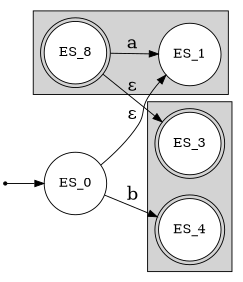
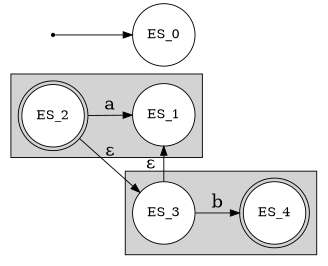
  digraph {
    rankdir=LR
    node [fillcolor=white shape=circle style=filled]
    edge [fontsize="20pt"]
    ES_1
-   ES_2 [shape=doublecircle label=ES_8]
-   ES_3 [shape=doublecircle]
+   ES_2 [shape=doublecircle]
+   ES_3
    ES_4 [shape=doublecircle]
    ES_0 [fillcolor="" style=""]
    start [shape=point fillcolor="" style=""]
    subgraph cluster_1 {
      bgcolor=lightgrey
      color=black
      ES_1
      ES_2
    }
    subgraph cluster_2 {
      bgcolor=lightgrey
      color=black
      ES_3
      ES_4
    }
    ES_2 -> ES_1 [label=a]
    ES_2 -> ES_3 [label="&epsilon;"]
-   ES_0 -> ES_4 [label=b]
-   ES_0 -> ES_1 [label="&epsilon;"]
+   ES_3 -> ES_4 [label=b]
+   ES_3 -> ES_1 [label="&epsilon;"]
    start -> ES_0 [fontsize=""]
  }
